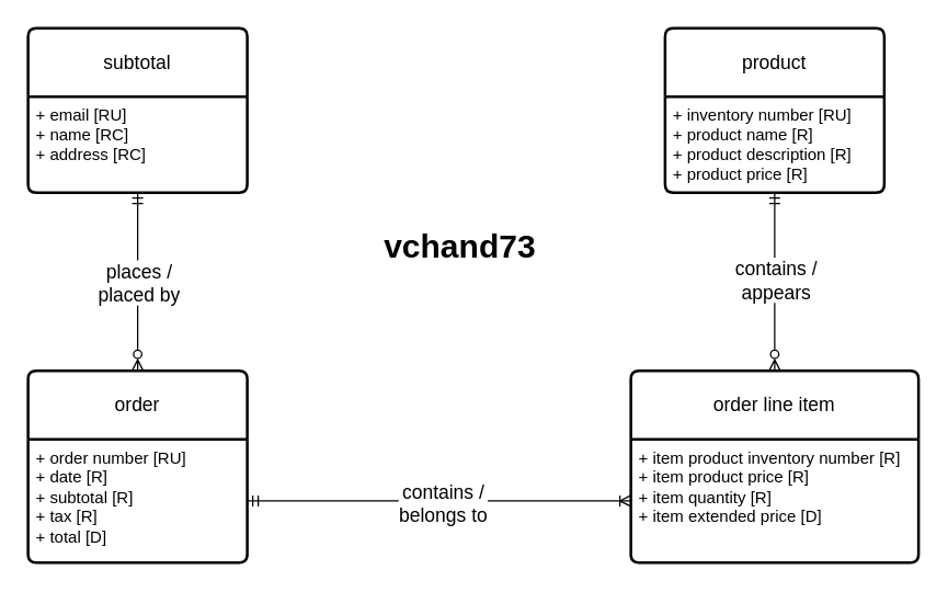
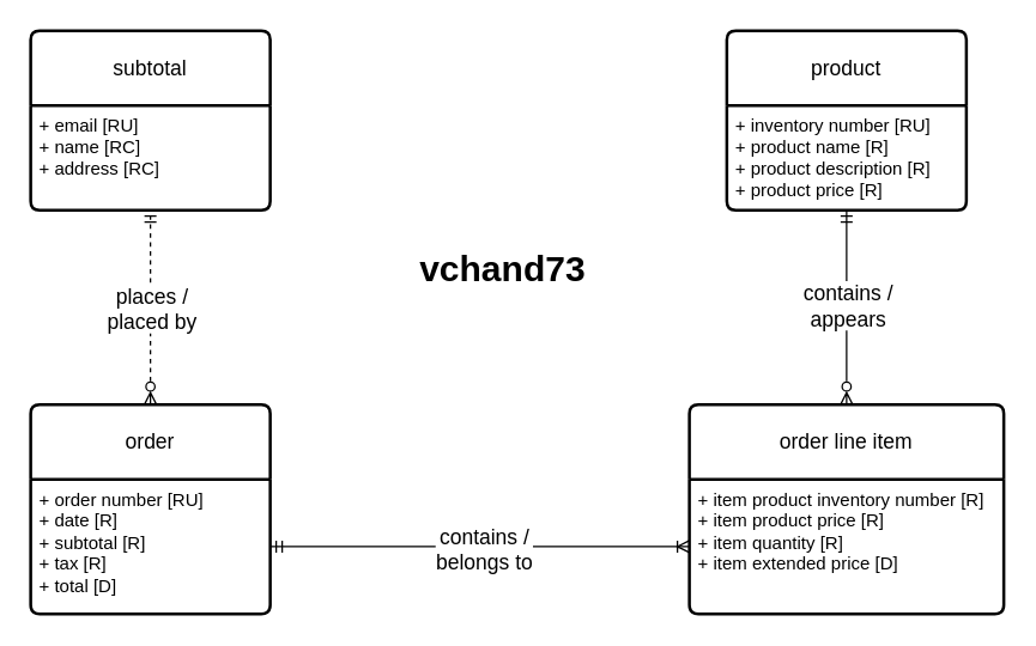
  <mxCell id="0" />
  <mxCell id="1" parent="0" />
  <mxCell id="2" value="subtotal" style="swimlane;childLayout=stackLayout;horizontal=1;startSize=50;horizontalStack=0;rounded=1;fontSize=14;fontStyle=0;strokeWidth=2;resizeParent=0;resizeLast=1;shadow=0;dashed=0;align=center;arcSize=4;whiteSpace=wrap;html=1;" vertex="1" parent="1"><mxGeometry x="20" y="20" width="160" height="120" as="geometry" /></mxCell>
  <mxCell id="3" value="+ email [RU]&lt;br&gt;+ name [RC]&lt;br&gt;+ address [RC]" style="align=left;strokeColor=none;fillColor=none;spacingLeft=4;fontSize=12;verticalAlign=top;resizable=0;rotatable=0;part=1;html=1;" vertex="1" parent="2"><mxGeometry y="50" width="160" height="70" as="geometry" /></mxCell>
  <mxCell id="4" value="product" style="swimlane;childLayout=stackLayout;horizontal=1;startSize=50;horizontalStack=0;rounded=1;fontSize=14;fontStyle=0;strokeWidth=2;resizeParent=0;resizeLast=1;shadow=0;dashed=0;align=center;arcSize=4;whiteSpace=wrap;html=1;" vertex="1" parent="1"><mxGeometry x="485" y="20" width="160" height="120" as="geometry" /></mxCell>
  <mxCell id="5" value="+ inventory number [RU]&amp;nbsp;&lt;br&gt;+ product name [R]&lt;br&gt;+ product description [R]&lt;br&gt;+ product price [R]" style="align=left;strokeColor=none;fillColor=none;spacingLeft=4;fontSize=12;verticalAlign=top;resizable=0;rotatable=0;part=1;html=1;" vertex="1" parent="4"><mxGeometry y="50" width="160" height="70" as="geometry" /></mxCell>
- <mxCell id="6" style="edgeStyle=orthogonalEdgeStyle;rounded=0;orthogonalLoop=1;jettySize=auto;html=1;entryX=0.5;entryY=1;entryDx=0;entryDy=0;endArrow=ERmandOne;endFill=0;startArrow=ERzeroToMany;startFill=0;" edge="1" parent="1" source="8" target="3"><mxGeometry relative="1" as="geometry" /></mxCell>
+ <mxCell id="6" style="edgeStyle=orthogonalEdgeStyle;rounded=0;orthogonalLoop=1;jettySize=auto;html=1;entryX=0.5;entryY=1;entryDx=0;entryDy=0;endArrow=ERmandOne;endFill=0;startArrow=ERzeroToMany;startFill=0;dashed=1;" edge="1" parent="1" source="8" target="3"><mxGeometry relative="1" as="geometry" /></mxCell>
  <mxCell id="7" value="&lt;font style=&quot;font-size: 14px;&quot;&gt;places /&lt;br&gt;placed by&lt;/font&gt;" style="edgeLabel;html=1;align=center;verticalAlign=middle;resizable=0;points=[];" vertex="1" connectable="0" parent="6"><mxGeometry relative="1" as="geometry"><mxPoint as="offset" /></mxGeometry></mxCell>
  <mxCell id="8" value="order" style="swimlane;childLayout=stackLayout;horizontal=1;startSize=50;horizontalStack=0;rounded=1;fontSize=14;fontStyle=0;strokeWidth=2;resizeParent=0;resizeLast=1;shadow=0;dashed=0;align=center;arcSize=4;whiteSpace=wrap;html=1;" vertex="1" parent="1"><mxGeometry x="20" y="270" width="160" height="140" as="geometry" /></mxCell>
  <mxCell id="9" value="+ order number [RU]&lt;br&gt;+ date [R]&lt;br&gt;+ subtotal [R]&lt;br&gt;+ tax [R]&lt;br&gt;+ total [D]&lt;br&gt;&lt;div&gt;&lt;br&gt;&lt;/div&gt;" style="align=left;strokeColor=none;fillColor=none;spacingLeft=4;fontSize=12;verticalAlign=top;resizable=0;rotatable=0;part=1;html=1;" vertex="1" parent="8"><mxGeometry y="50" width="160" height="90" as="geometry" /></mxCell>
  <mxCell id="10" value="order line item" style="swimlane;childLayout=stackLayout;horizontal=1;startSize=50;horizontalStack=0;rounded=1;fontSize=14;fontStyle=0;strokeWidth=2;resizeParent=0;resizeLast=1;shadow=0;dashed=0;align=center;arcSize=4;whiteSpace=wrap;html=1;" vertex="1" parent="1"><mxGeometry x="460" y="270" width="210" height="140" as="geometry" /></mxCell>
  <mxCell id="11" value="+ item product inventory number [R]&lt;br&gt;+ item product price [R]&lt;br&gt;+ item quantity [R]&lt;br&gt;+ item extended price [D]" style="align=left;strokeColor=none;fillColor=none;spacingLeft=4;fontSize=12;verticalAlign=top;resizable=0;rotatable=0;part=1;html=1;" vertex="1" parent="10"><mxGeometry y="50" width="210" height="90" as="geometry" /></mxCell>
  <mxCell id="12" style="edgeStyle=orthogonalEdgeStyle;rounded=0;orthogonalLoop=1;jettySize=auto;html=1;entryX=0;entryY=0.5;entryDx=0;entryDy=0;endArrow=ERoneToMany;endFill=0;startArrow=ERmandOne;startFill=0;" edge="1" parent="1" source="9" target="11"><mxGeometry relative="1" as="geometry" /></mxCell>
  <mxCell id="13" value="&lt;font style=&quot;font-size: 14px;&quot;&gt;contains /&lt;br&gt;belongs to&lt;br&gt;&lt;/font&gt;" style="edgeLabel;html=1;align=center;verticalAlign=middle;resizable=0;points=[];" vertex="1" connectable="0" parent="12"><mxGeometry x="0.014" y="-1" relative="1" as="geometry"><mxPoint as="offset" /></mxGeometry></mxCell>
  <mxCell id="14" style="edgeStyle=orthogonalEdgeStyle;rounded=0;orthogonalLoop=1;jettySize=auto;html=1;entryX=0.5;entryY=1;entryDx=0;entryDy=0;endArrow=ERmandOne;endFill=0;startArrow=ERzeroToMany;startFill=0;" edge="1" parent="1" source="10" target="5"><mxGeometry relative="1" as="geometry"><Array as="points"><mxPoint x="565" y="170" /><mxPoint x="565" y="170" /></Array></mxGeometry></mxCell>
  <mxCell id="15" value="&lt;font style=&quot;font-size: 14px;&quot;&gt;contains /&lt;br style=&quot;border-color: var(--border-color);&quot;&gt;appears&lt;/font&gt;" style="edgeLabel;html=1;align=center;verticalAlign=middle;resizable=0;points=[];" vertex="1" connectable="0" parent="14"><mxGeometry x="0.031" relative="1" as="geometry"><mxPoint as="offset" /></mxGeometry></mxCell>
  <mxCell id="16" value="&lt;font size=&quot;1&quot; style=&quot;&quot;&gt;&lt;b style=&quot;font-size: 24px;&quot;&gt;vchand73&lt;/b&gt;&lt;/font&gt;" style="text;html=1;align=center;verticalAlign=middle;resizable=0;points=[];autosize=1;strokeColor=none;fillColor=none;" vertex="1" parent="1"><mxGeometry x="270" y="160" width="130" height="40" as="geometry" /></mxCell>
